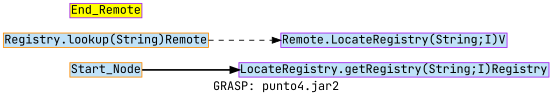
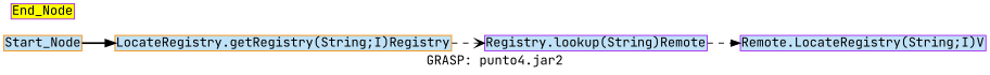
  digraph {
    fontname="JetBrains Mono"
    label="GRASP: punto4.jar2"
    rankdir=LR
    node [color=darkorange fillcolor="#c0e2f8" fontname="JetBrains Mono" margin=0.02 shape=box style=filled]
    edge [arrowhead=normal color=black fontname="JetBrains Mono" style=dashed]
    Start_Node [height=0 width=0]
-   "LocateRegistry.getRegistry(String;I)Registry" [color=purple height=0 width=0]
-   "Registry.lookup(String)Remote" [height=0 width=0]
+   "LocateRegistry.getRegistry(String;I)Registry" [height=0 width=0]
+   "Registry.lookup(String)Remote" [color=purple height=0 width=0]
    n4 [color=purple height=0 label="Remote.LocateRegistry(String;I)V" width=0]
-   End_Node [color=purple fillcolor=yellow height=0 width=0 label=End_Remote]
+   End_Node [color=purple fillcolor=yellow height=0 width=0]
    Start_Node -> "LocateRegistry.getRegistry(String;I)Registry" [style=bold]
+   "LocateRegistry.getRegistry(String;I)Registry" -> "Registry.lookup(String)Remote" [arrowhead=vee]
    "Registry.lookup(String)Remote" -> n4
  }
